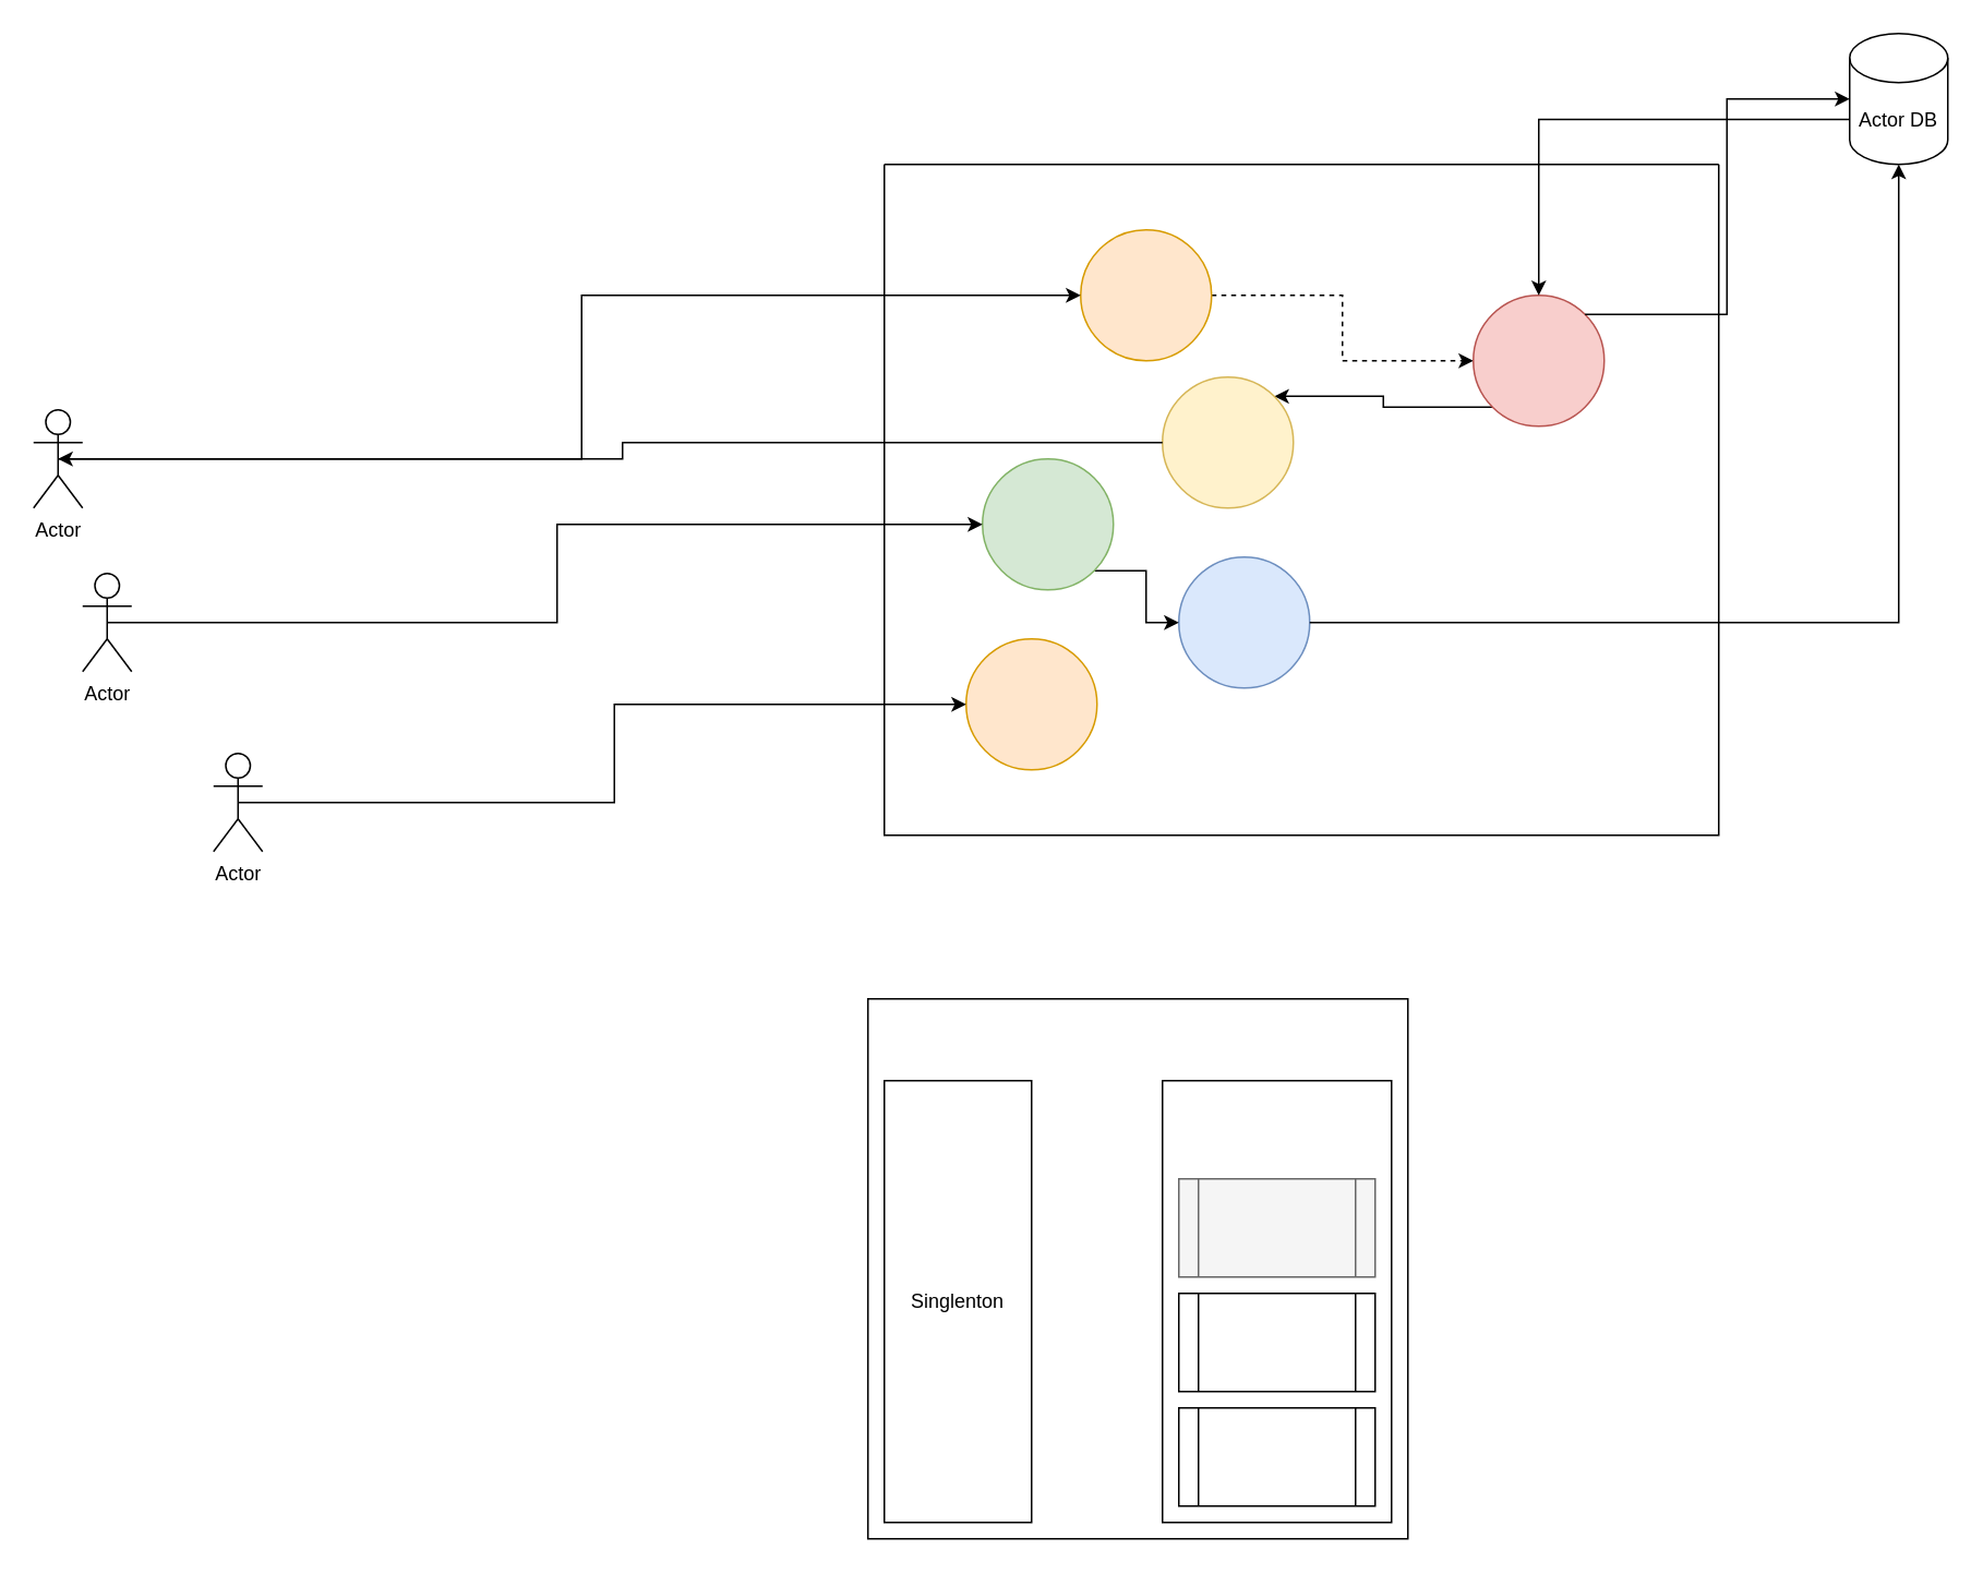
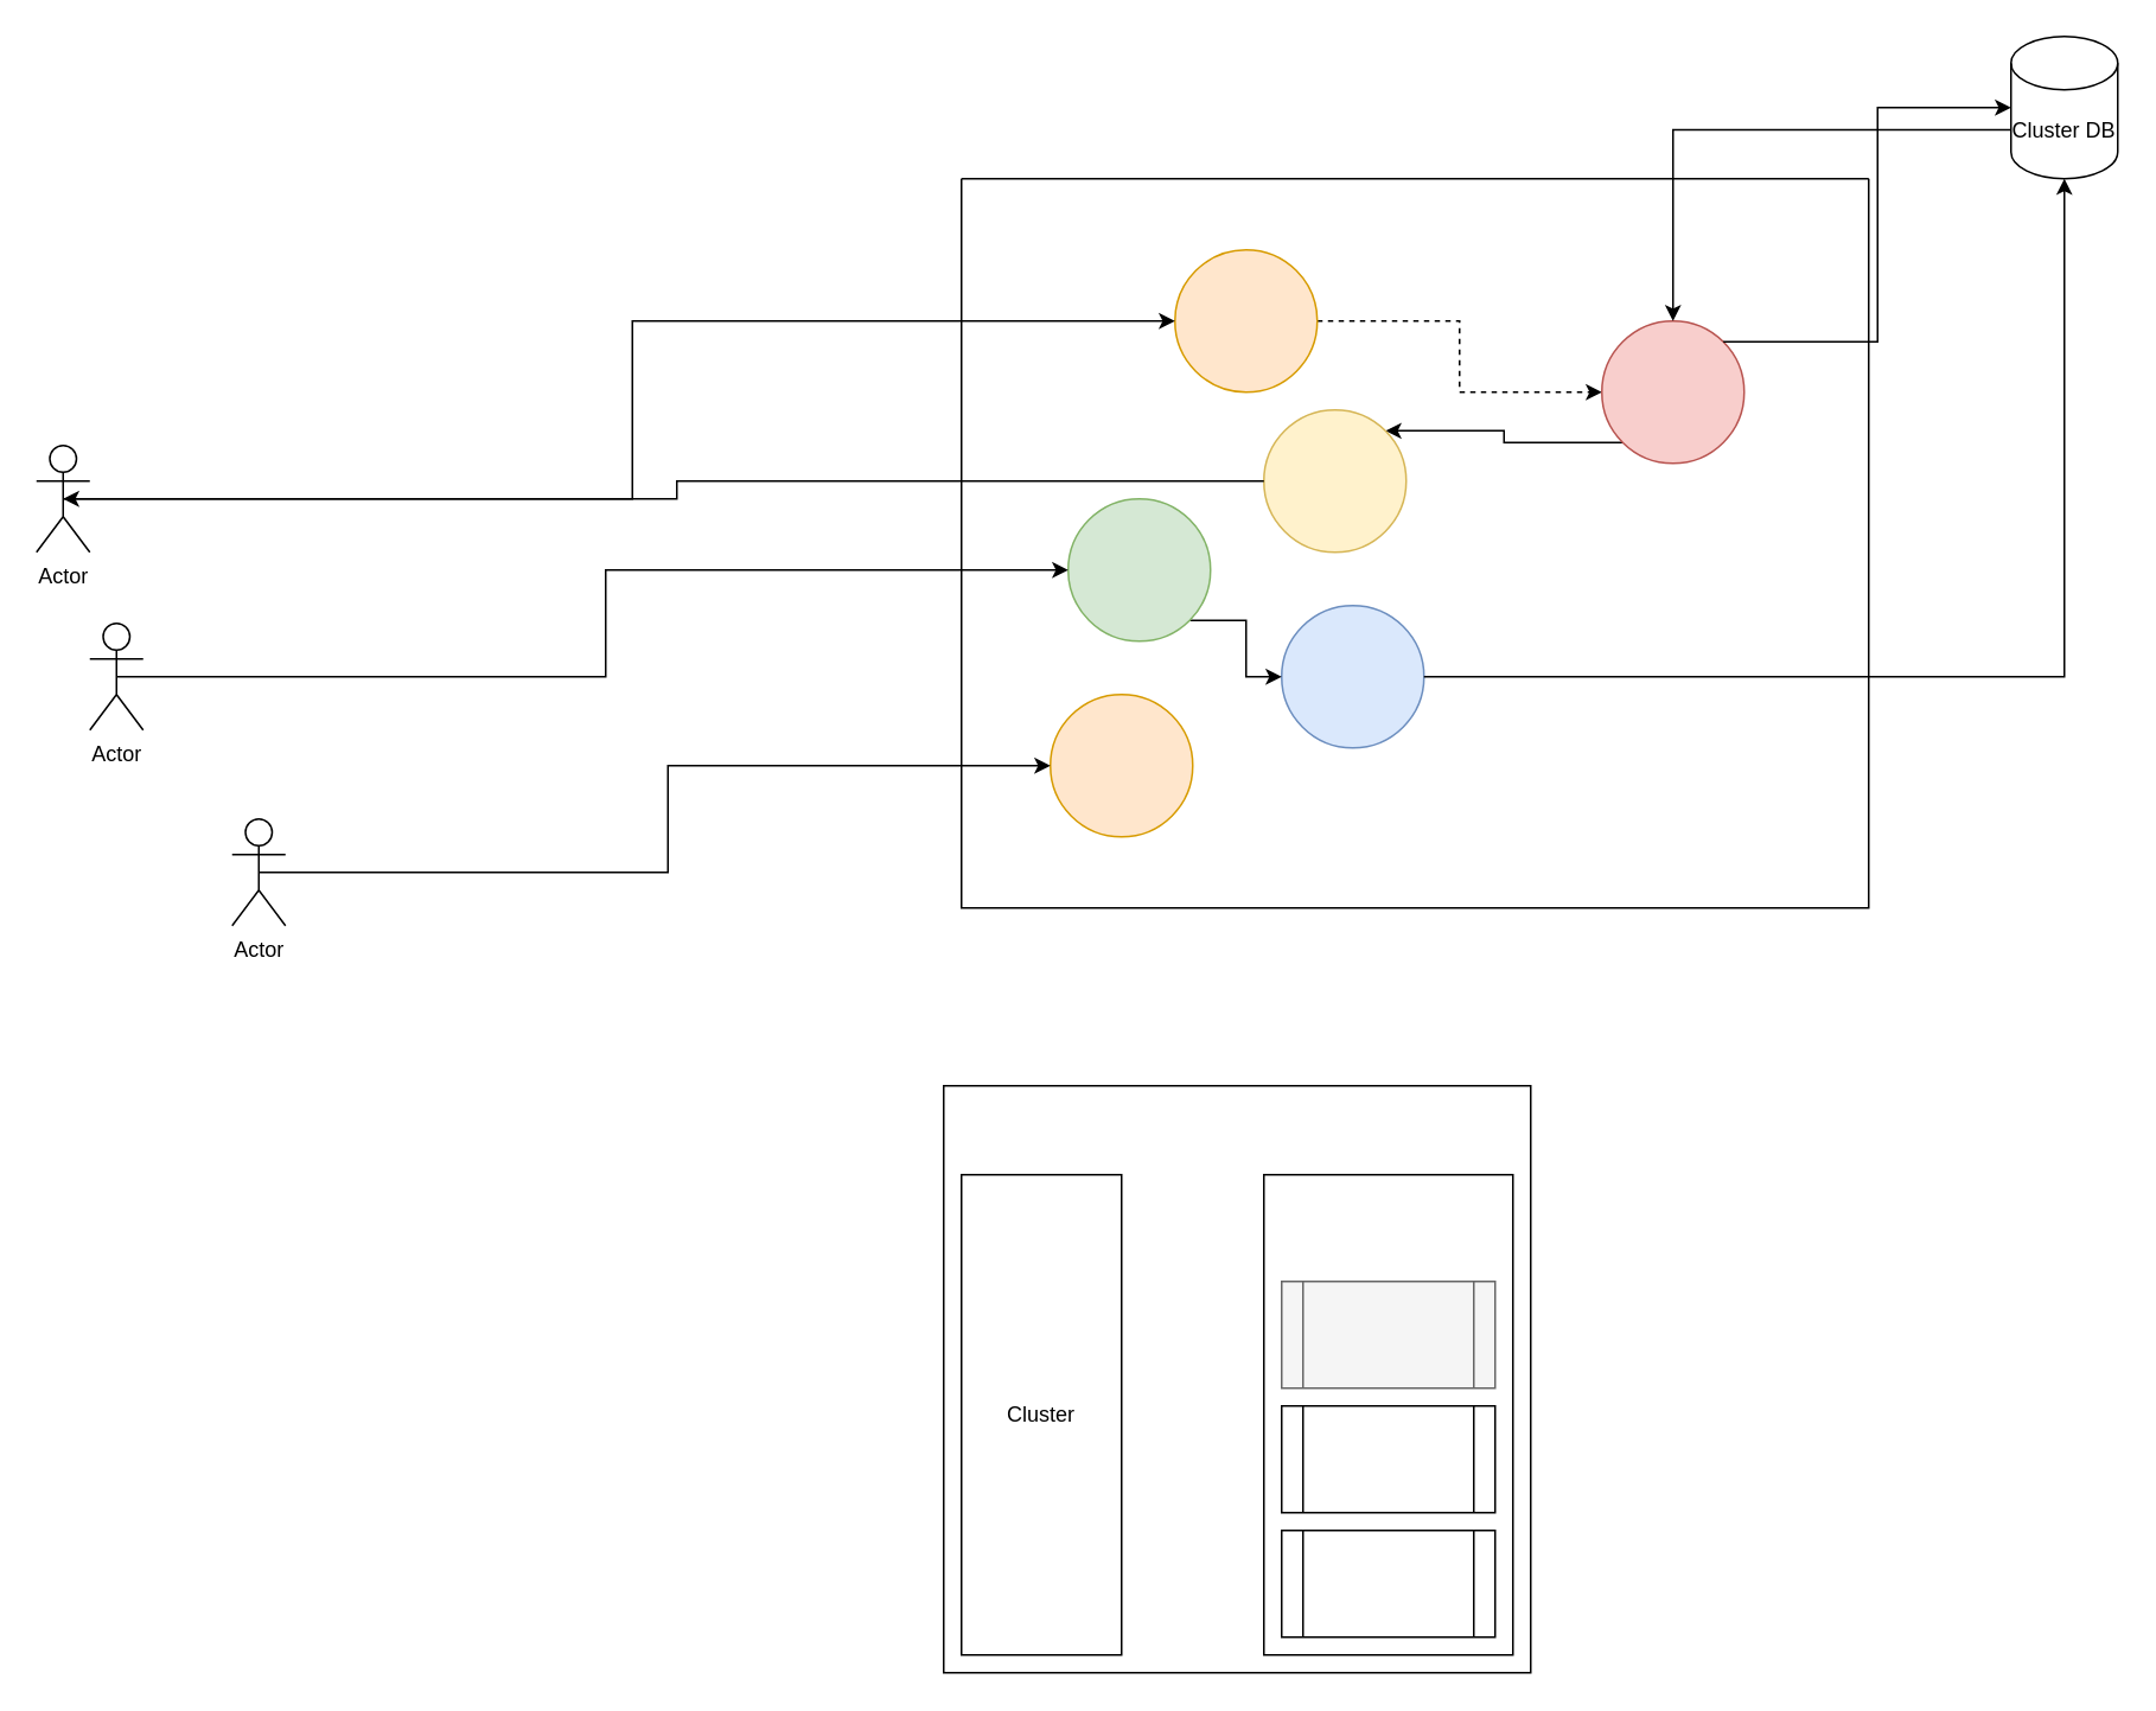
  <mxCell id="0" />
  <mxCell id="1" parent="0" />
  <mxCell id="2" value="" style="swimlane;startSize=0;" vertex="1" parent="1"><mxGeometry x="540" y="100" width="510" height="410" as="geometry" /></mxCell>
  <mxCell id="3" style="edgeStyle=orthogonalEdgeStyle;rounded=0;orthogonalLoop=1;jettySize=auto;html=1;exitX=1;exitY=0.5;exitDx=0;exitDy=0;dashed=1;" edge="1" parent="2" source="4" target="6"><mxGeometry relative="1" as="geometry" /></mxCell>
  <mxCell id="4" value="" style="ellipse;whiteSpace=wrap;html=1;aspect=fixed;fillColor=#ffe6cc;strokeColor=#d79b00;" vertex="1" parent="2"><mxGeometry x="120" y="40" width="80" height="80" as="geometry" /></mxCell>
  <mxCell id="5" style="edgeStyle=orthogonalEdgeStyle;rounded=0;orthogonalLoop=1;jettySize=auto;html=1;exitX=0;exitY=1;exitDx=0;exitDy=0;entryX=1;entryY=0;entryDx=0;entryDy=0;" edge="1" parent="2" source="6" target="11"><mxGeometry relative="1" as="geometry" /></mxCell>
  <mxCell id="6" value="" style="ellipse;whiteSpace=wrap;html=1;aspect=fixed;fillColor=#f8cecc;strokeColor=#b85450;" vertex="1" parent="2"><mxGeometry x="360" y="80" width="80" height="80" as="geometry" /></mxCell>
  <mxCell id="7" value="" style="ellipse;whiteSpace=wrap;html=1;aspect=fixed;fillColor=#dae8fc;strokeColor=#6c8ebf;" vertex="1" parent="2"><mxGeometry x="180" y="240" width="80" height="80" as="geometry" /></mxCell>
  <mxCell id="8" style="edgeStyle=orthogonalEdgeStyle;rounded=0;orthogonalLoop=1;jettySize=auto;html=1;exitX=1;exitY=1;exitDx=0;exitDy=0;" edge="1" parent="2" source="9" target="7"><mxGeometry relative="1" as="geometry" /></mxCell>
  <mxCell id="9" value="" style="ellipse;whiteSpace=wrap;html=1;aspect=fixed;fillColor=#d5e8d4;strokeColor=#82b366;" vertex="1" parent="2"><mxGeometry x="60" y="180" width="80" height="80" as="geometry" /></mxCell>
  <mxCell id="10" value="" style="ellipse;whiteSpace=wrap;html=1;aspect=fixed;fillColor=#ffe6cc;strokeColor=#d79b00;" vertex="1" parent="2"><mxGeometry x="50" y="290" width="80" height="80" as="geometry" /></mxCell>
  <mxCell id="11" value="" style="ellipse;whiteSpace=wrap;html=1;aspect=fixed;fillColor=#fff2cc;strokeColor=#d6b656;" vertex="1" parent="2"><mxGeometry x="170" y="130" width="80" height="80" as="geometry" /></mxCell>
  <mxCell id="12" style="edgeStyle=orthogonalEdgeStyle;rounded=0;orthogonalLoop=1;jettySize=auto;html=1;exitX=0.5;exitY=0.5;exitDx=0;exitDy=0;exitPerimeter=0;entryX=0;entryY=0.5;entryDx=0;entryDy=0;" edge="1" parent="1" source="13" target="4"><mxGeometry relative="1" as="geometry" /></mxCell>
  <mxCell id="13" value="Actor" style="shape=umlActor;verticalLabelPosition=bottom;verticalAlign=top;html=1;outlineConnect=0;" vertex="1" parent="1"><mxGeometry x="20" y="250" width="30" height="60" as="geometry" /></mxCell>
  <mxCell id="14" style="edgeStyle=orthogonalEdgeStyle;rounded=0;orthogonalLoop=1;jettySize=auto;html=1;exitX=0.5;exitY=0.5;exitDx=0;exitDy=0;exitPerimeter=0;" edge="1" parent="1" source="15" target="9"><mxGeometry relative="1" as="geometry" /></mxCell>
  <mxCell id="15" value="Actor" style="shape=umlActor;verticalLabelPosition=bottom;verticalAlign=top;html=1;outlineConnect=0;" vertex="1" parent="1"><mxGeometry x="50" y="350" width="30" height="60" as="geometry" /></mxCell>
  <mxCell id="16" style="edgeStyle=orthogonalEdgeStyle;rounded=0;orthogonalLoop=1;jettySize=auto;html=1;exitX=0;exitY=0;exitDx=0;exitDy=52.5;exitPerimeter=0;" edge="1" parent="1" source="17" target="6"><mxGeometry relative="1" as="geometry" /></mxCell>
- <mxCell id="17" value="Actor DB" style="shape=cylinder3;whiteSpace=wrap;html=1;boundedLbl=1;backgroundOutline=1;size=15;" vertex="1" parent="1"><mxGeometry x="1130" y="20" width="60" height="80" as="geometry" /></mxCell>
+ <mxCell id="17" value="Cluster DB" style="shape=cylinder3;whiteSpace=wrap;html=1;boundedLbl=1;backgroundOutline=1;size=15;" vertex="1" parent="1"><mxGeometry x="1130" y="20" width="60" height="80" as="geometry" /></mxCell>
  <mxCell id="18" style="edgeStyle=orthogonalEdgeStyle;rounded=0;orthogonalLoop=1;jettySize=auto;html=1;exitX=1;exitY=0;exitDx=0;exitDy=0;entryX=0;entryY=0.5;entryDx=0;entryDy=0;entryPerimeter=0;" edge="1" parent="1" source="6" target="17"><mxGeometry relative="1" as="geometry" /></mxCell>
  <mxCell id="19" style="edgeStyle=orthogonalEdgeStyle;rounded=0;orthogonalLoop=1;jettySize=auto;html=1;exitX=1;exitY=0.5;exitDx=0;exitDy=0;entryX=0.5;entryY=1;entryDx=0;entryDy=0;entryPerimeter=0;" edge="1" parent="1" source="7" target="17"><mxGeometry relative="1" as="geometry" /></mxCell>
  <mxCell id="20" style="edgeStyle=orthogonalEdgeStyle;rounded=0;orthogonalLoop=1;jettySize=auto;html=1;exitX=0.5;exitY=0.5;exitDx=0;exitDy=0;exitPerimeter=0;entryX=0;entryY=0.5;entryDx=0;entryDy=0;" edge="1" parent="1" source="21" target="10"><mxGeometry relative="1" as="geometry" /></mxCell>
  <mxCell id="21" value="Actor" style="shape=umlActor;verticalLabelPosition=bottom;verticalAlign=top;html=1;outlineConnect=0;" vertex="1" parent="1"><mxGeometry x="130" y="460" width="30" height="60" as="geometry" /></mxCell>
  <mxCell id="22" style="edgeStyle=orthogonalEdgeStyle;rounded=0;orthogonalLoop=1;jettySize=auto;html=1;exitX=0;exitY=0.5;exitDx=0;exitDy=0;entryX=0.5;entryY=0.5;entryDx=0;entryDy=0;entryPerimeter=0;" edge="1" parent="1" source="11" target="13"><mxGeometry relative="1" as="geometry" /></mxCell>
  <mxCell id="23" value="" style="whiteSpace=wrap;html=1;aspect=fixed;" vertex="1" parent="1"><mxGeometry x="530" y="610" width="330" height="330" as="geometry" /></mxCell>
- <mxCell id="24" value="Singlenton" style="rounded=0;whiteSpace=wrap;html=1;" vertex="1" parent="1"><mxGeometry x="540" y="660" width="90" height="270" as="geometry" /></mxCell>
+ <mxCell id="24" value="Cluster" style="rounded=0;whiteSpace=wrap;html=1;" vertex="1" parent="1"><mxGeometry x="540" y="660" width="90" height="270" as="geometry" /></mxCell>
  <mxCell id="25" value="" style="rounded=0;whiteSpace=wrap;html=1;" vertex="1" parent="1"><mxGeometry x="710" y="660" width="140" height="270" as="geometry" /></mxCell>
  <mxCell id="26" value="" style="shape=process;whiteSpace=wrap;html=1;backgroundOutline=1;" vertex="1" parent="1"><mxGeometry x="720" y="860" width="120" height="60" as="geometry" /></mxCell>
  <mxCell id="27" value="" style="shape=process;whiteSpace=wrap;html=1;backgroundOutline=1;" vertex="1" parent="1"><mxGeometry x="720" y="790" width="120" height="60" as="geometry" /></mxCell>
  <mxCell id="28" value="" style="shape=process;whiteSpace=wrap;html=1;backgroundOutline=1;fillColor=#f5f5f5;fontColor=#333333;strokeColor=#666666;" vertex="1" parent="1"><mxGeometry x="720" y="720" width="120" height="60" as="geometry" /></mxCell>
